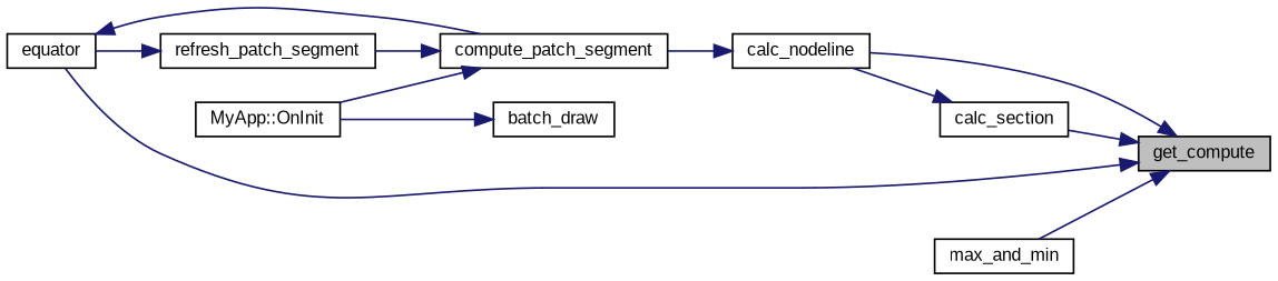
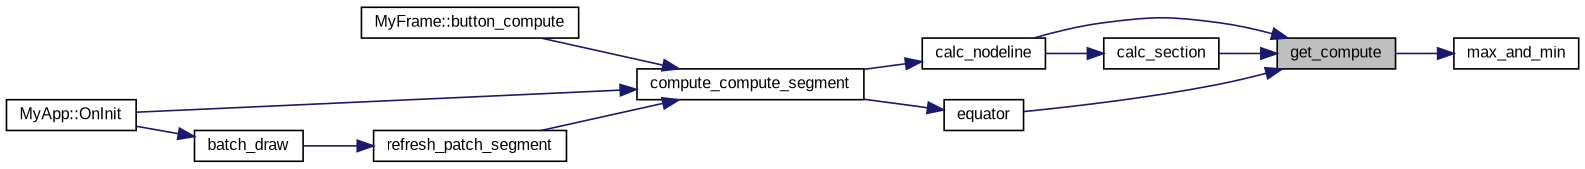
  digraph {
    fontname="Liberation Sans"
    rankdir=RL
    node [color=black fillcolor=white fontname="Liberation Sans" fontsize=10 shape=record style=filled]
    edge [color=midnightblue dir=back fontname="Liberation Sans" fontsize=10 labelfontname=Helvetica labelfontsize=10 style=solid]
    n1 [fillcolor=grey75 fontcolor=black height=0.2 label=get_compute width=0.4]
    n2 [height=0.2 label=calc_nodeline width=0.4]
    n3 [height=0.2 label=calc_section width=0.4]
    n4 [height=0.2 label=equator width=0.4]
    n5 [height=0.2 label=max_and_min width=0.4]
-   n6 [height=0.2 label=compute_patch_segment width=0.4]
+   n6 [height=0.2 label=compute_compute_segment width=0.4]
+   n7 [height=0.2 label="MyFrame::button_compute" width=0.4]
    n8 [height=0.2 label="MyApp::OnInit" width=0.4]
    n9 [height=0.2 label=refresh_patch_segment width=0.4]
    n10 [height=0.2 label=batch_draw width=0.4]
    n1 -> n2
    n1 -> n3
    n1 -> n4
-   n1 -> n5
+   n5 -> n1
    n2 -> n6
    n3 -> n2
    n4 -> n6
+   n6 -> n7
    n6 -> n8
    n6 -> n9
-   n9 -> n4
+   n9 -> n10
    n10 -> n8
  }
